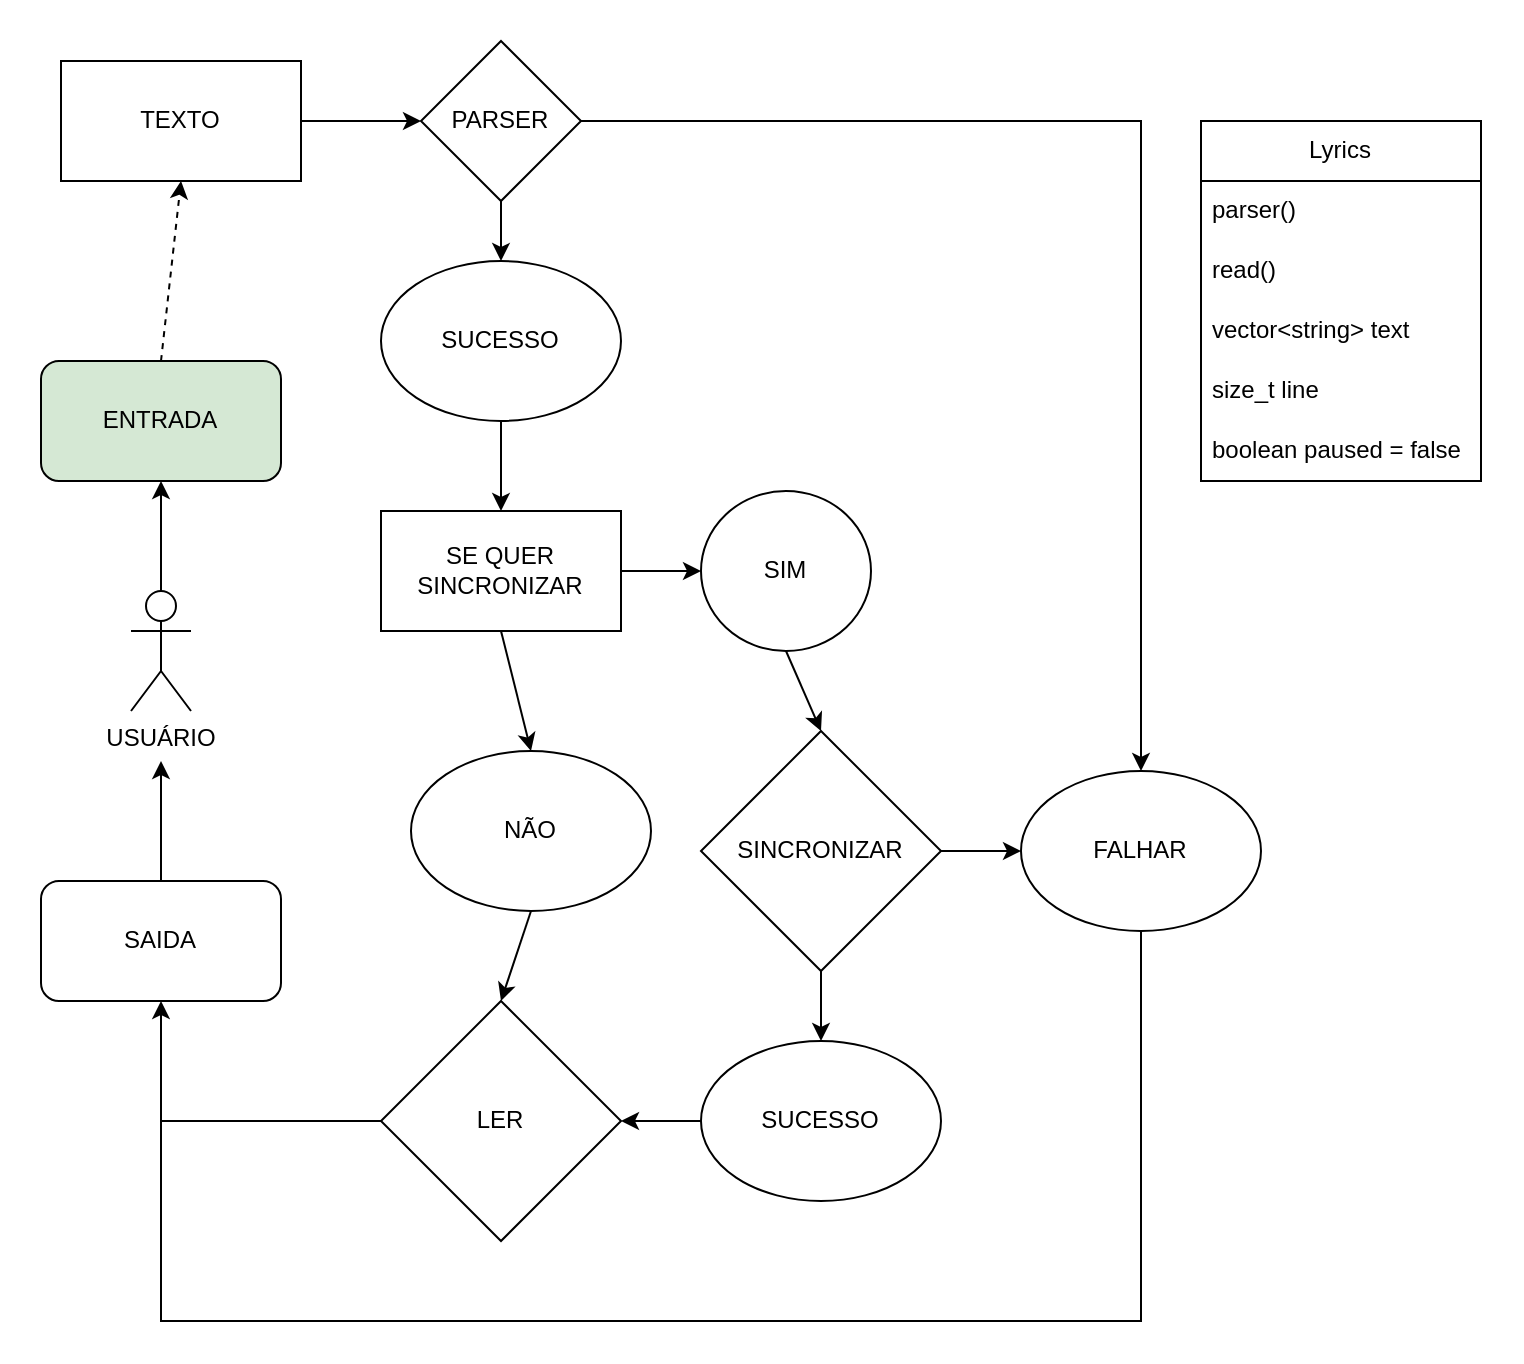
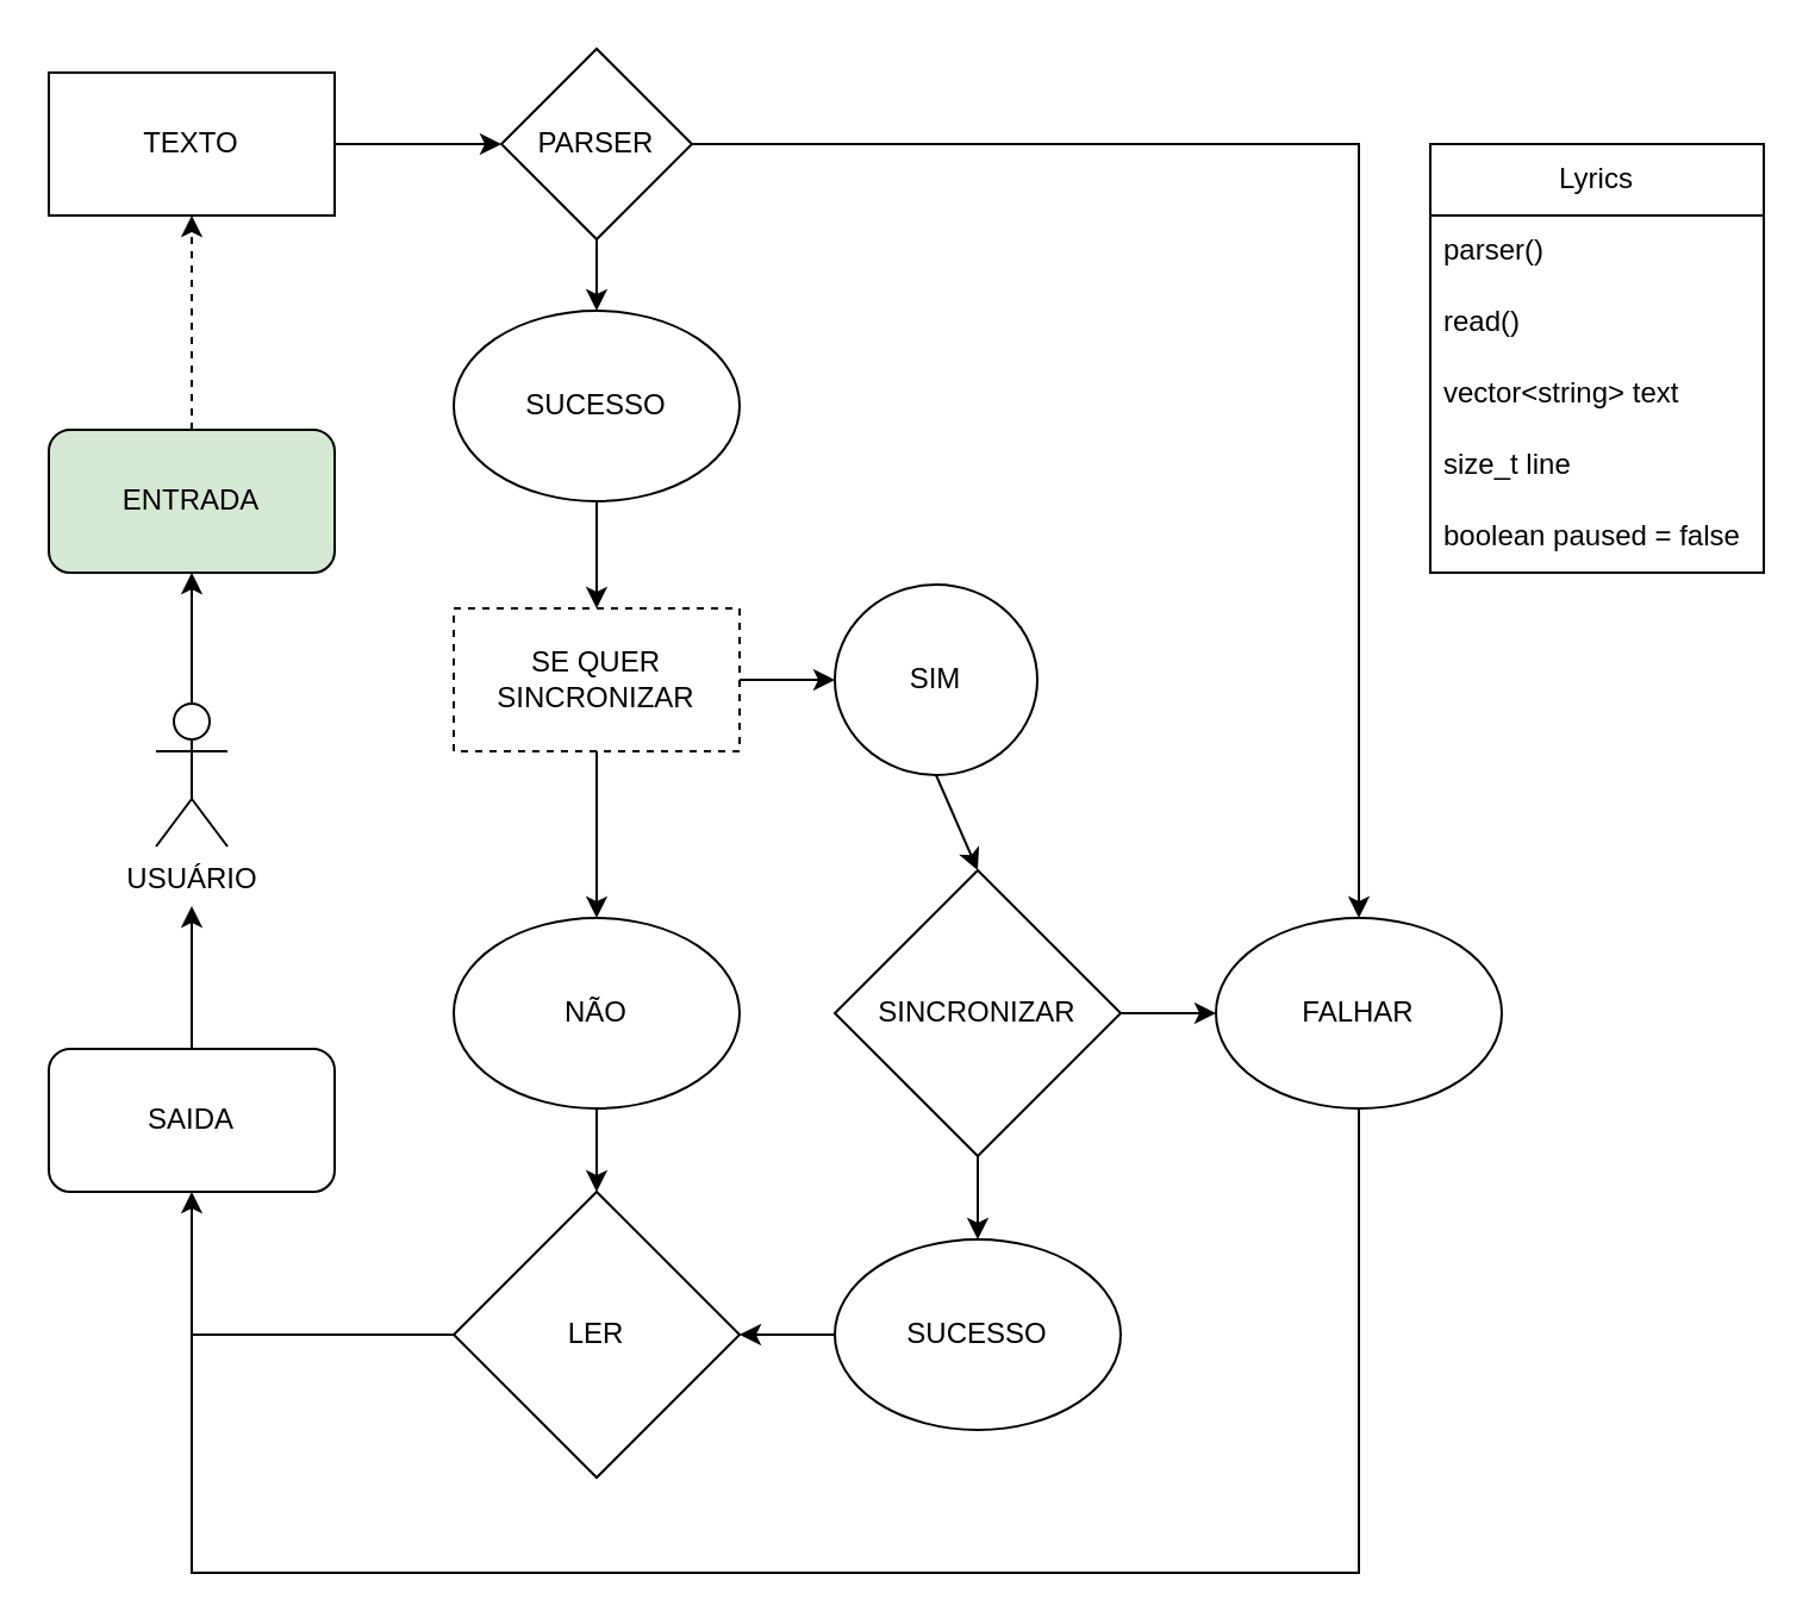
  <mxCell id="0" />
  <mxCell id="1" parent="0" />
- <mxCell id="2" value="TEXTO" style="rounded=0;whiteSpace=wrap;html=1;" parent="1" vertex="1"><mxGeometry x="30" y="30" width="120" height="60" as="geometry" /></mxCell>
+ <mxCell id="2" value="TEXTO" style="rounded=0;whiteSpace=wrap;html=1;" parent="1" vertex="1"><mxGeometry x="20" y="30" width="120" height="60" as="geometry" /></mxCell>
  <mxCell id="3" value="" style="endArrow=classic;html=1;rounded=0;exitX=1;exitY=0.5;exitDx=0;exitDy=0;" parent="1" source="2" target="4" edge="1"><mxGeometry width="50" height="50" relative="1" as="geometry"><mxPoint x="260" y="200" as="sourcePoint" /><mxPoint x="230" y="60" as="targetPoint" /></mxGeometry></mxCell>
  <mxCell id="4" value="PARSER" style="rhombus;whiteSpace=wrap;html=1;" parent="1" vertex="1"><mxGeometry x="210" y="20" width="80" height="80" as="geometry" /></mxCell>
- <mxCell id="5" value="SE QUER SINCRONIZAR" style="rounded=0;whiteSpace=wrap;html=1;" parent="1" vertex="1"><mxGeometry x="190" y="255" width="120" height="60" as="geometry" /></mxCell>
+ <mxCell id="5" value="SE QUER SINCRONIZAR" style="rounded=0;whiteSpace=wrap;html=1;dashed=1;" parent="1" vertex="1"><mxGeometry x="190" y="255" width="120" height="60" as="geometry" /></mxCell>
  <mxCell id="6" value="SIM" style="ellipse;whiteSpace=wrap;html=1;" parent="1" vertex="1"><mxGeometry x="350" y="245" width="85" height="80" as="geometry" /></mxCell>
  <mxCell id="7" value="" style="endArrow=classic;html=1;rounded=0;exitX=0.5;exitY=1;exitDx=0;exitDy=0;entryX=0.5;entryY=0;entryDx=0;entryDy=0;" parent="1" source="4" target="26" edge="1"><mxGeometry width="50" height="50" relative="1" as="geometry"><mxPoint x="310" y="240" as="sourcePoint" /><mxPoint x="350" y="250" as="targetPoint" /></mxGeometry></mxCell>
  <mxCell id="8" value="" style="endArrow=classic;html=1;rounded=0;exitX=0.5;exitY=1;exitDx=0;exitDy=0;entryX=0.5;entryY=0;entryDx=0;entryDy=0;" parent="1" source="6" target="9" edge="1"><mxGeometry width="50" height="50" relative="1" as="geometry"><mxPoint x="90" y="380" as="sourcePoint" /><mxPoint x="410" y="330" as="targetPoint" /></mxGeometry></mxCell>
  <mxCell id="9" value="&lt;div&gt;SINCRONIZAR&lt;/div&gt;" style="rhombus;whiteSpace=wrap;html=1;" parent="1" vertex="1"><mxGeometry x="350" y="365" width="120" height="120" as="geometry" /></mxCell>
  <mxCell id="10" value="USUÁRIO" style="shape=umlActor;verticalLabelPosition=bottom;verticalAlign=top;html=1;outlineConnect=0;" parent="1" vertex="1"><mxGeometry x="65" y="295" width="30" height="60" as="geometry" /></mxCell>
  <mxCell id="11" value="" style="endArrow=classic;html=1;rounded=0;exitX=0.5;exitY=0;exitDx=0;exitDy=0;exitPerimeter=0;" parent="1" source="10" edge="1"><mxGeometry width="50" height="50" relative="1" as="geometry"><mxPoint x="50" y="130" as="sourcePoint" /><mxPoint x="80" y="240" as="targetPoint" /></mxGeometry></mxCell>
- <mxCell id="12" value="NÃO" style="ellipse;whiteSpace=wrap;html=1;" parent="1" vertex="1"><mxGeometry x="205" y="375" width="120" height="80" as="geometry" /></mxCell>
+ <mxCell id="12" value="NÃO" style="ellipse;whiteSpace=wrap;html=1;" parent="1" vertex="1"><mxGeometry x="190" y="385" width="120" height="80" as="geometry" /></mxCell>
  <mxCell id="13" value="" style="endArrow=classic;html=1;rounded=0;exitX=0.5;exitY=1;exitDx=0;exitDy=0;entryX=0.5;entryY=0;entryDx=0;entryDy=0;" parent="1" source="5" target="12" edge="1"><mxGeometry width="50" height="50" relative="1" as="geometry"><mxPoint x="120" y="500" as="sourcePoint" /><mxPoint x="170" y="450" as="targetPoint" /></mxGeometry></mxCell>
  <mxCell id="14" value="" style="endArrow=classic;html=1;rounded=0;exitX=0.5;exitY=1;exitDx=0;exitDy=0;" parent="1" source="12" edge="1"><mxGeometry width="50" height="50" relative="1" as="geometry"><mxPoint x="120" y="530" as="sourcePoint" /><mxPoint x="250" y="500" as="targetPoint" /></mxGeometry></mxCell>
  <mxCell id="15" value="LER" style="rhombus;whiteSpace=wrap;html=1;" parent="1" vertex="1"><mxGeometry x="190" y="500" width="120" height="120" as="geometry" /></mxCell>
  <mxCell id="16" value="" style="endArrow=classic;html=1;rounded=0;exitX=0.5;exitY=0;exitDx=0;exitDy=0;" parent="1" source="23" edge="1"><mxGeometry width="50" height="50" relative="1" as="geometry"><mxPoint x="260" y="530" as="sourcePoint" /><mxPoint x="80" y="380" as="targetPoint" /><Array as="points" /></mxGeometry></mxCell>
  <mxCell id="17" value="FALHAR" style="ellipse;whiteSpace=wrap;html=1;" parent="1" vertex="1"><mxGeometry x="510" y="385" width="120" height="80" as="geometry" /></mxCell>
  <mxCell id="18" value="" style="endArrow=classic;html=1;rounded=0;entryX=0;entryY=0.5;entryDx=0;entryDy=0;exitX=1;exitY=0.5;exitDx=0;exitDy=0;" parent="1" source="9" edge="1"><mxGeometry width="50" height="50" relative="1" as="geometry"><mxPoint x="140" y="260" as="sourcePoint" /><mxPoint x="510" y="425" as="targetPoint" /></mxGeometry></mxCell>
  <mxCell id="19" value="SUCESSO" style="ellipse;whiteSpace=wrap;html=1;" parent="1" vertex="1"><mxGeometry x="350" y="520" width="120" height="80" as="geometry" /></mxCell>
  <mxCell id="20" value="" style="endArrow=classic;html=1;rounded=0;entryX=0.5;entryY=0;entryDx=0;entryDy=0;exitX=0.5;exitY=1;exitDx=0;exitDy=0;" parent="1" source="9" target="19" edge="1"><mxGeometry width="50" height="50" relative="1" as="geometry"><mxPoint x="140" y="520" as="sourcePoint" /><mxPoint x="190" y="470" as="targetPoint" /></mxGeometry></mxCell>
  <mxCell id="21" value="" style="endArrow=classic;html=1;rounded=0;exitX=0;exitY=0.5;exitDx=0;exitDy=0;entryX=1;entryY=0.5;entryDx=0;entryDy=0;" parent="1" source="19" target="15" edge="1"><mxGeometry width="50" height="50" relative="1" as="geometry"><mxPoint x="140" y="520" as="sourcePoint" /><mxPoint x="190" y="470" as="targetPoint" /></mxGeometry></mxCell>
  <mxCell id="22" value="" style="endArrow=classic;html=1;rounded=0;exitX=0;exitY=0.5;exitDx=0;exitDy=0;entryX=0.5;entryY=1;entryDx=0;entryDy=0;" parent="1" source="15" target="23" edge="1"><mxGeometry width="50" height="50" relative="1" as="geometry"><mxPoint x="310" y="560" as="sourcePoint" /><mxPoint x="80" y="460" as="targetPoint" /><Array as="points"><mxPoint x="80" y="560" /></Array></mxGeometry></mxCell>
  <mxCell id="23" value="SAIDA" style="rounded=1;whiteSpace=wrap;html=1;" parent="1" vertex="1"><mxGeometry x="20" y="440" width="120" height="60" as="geometry" /></mxCell>
  <mxCell id="24" value="" style="endArrow=none;html=1;rounded=0;exitX=0.5;exitY=1;exitDx=0;exitDy=0;" parent="1" source="17" edge="1"><mxGeometry width="50" height="50" relative="1" as="geometry"><mxPoint x="690" y="435" as="sourcePoint" /><mxPoint x="80" y="560" as="targetPoint" /><Array as="points"><mxPoint x="570" y="660" /><mxPoint x="80" y="660" /></Array></mxGeometry></mxCell>
  <mxCell id="25" value="" style="endArrow=classic;html=1;rounded=0;exitX=1;exitY=0.5;exitDx=0;exitDy=0;entryX=0.5;entryY=0;entryDx=0;entryDy=0;" parent="1" source="4" edge="1"><mxGeometry width="50" height="50" relative="1" as="geometry"><mxPoint x="330" y="330" as="sourcePoint" /><mxPoint x="570" y="385" as="targetPoint" /><Array as="points"><mxPoint x="380" y="60" /><mxPoint x="570" y="60" /></Array></mxGeometry></mxCell>
  <mxCell id="26" value="SUCESSO" style="ellipse;whiteSpace=wrap;html=1;" parent="1" vertex="1"><mxGeometry x="190" y="130" width="120" height="80" as="geometry" /></mxCell>
  <mxCell id="27" value="" style="endArrow=classic;html=1;rounded=0;exitX=0.5;exitY=1;exitDx=0;exitDy=0;entryX=0.5;entryY=0;entryDx=0;entryDy=0;" parent="1" source="26" target="5" edge="1"><mxGeometry width="50" height="50" relative="1" as="geometry"><mxPoint x="330" y="390" as="sourcePoint" /><mxPoint x="380" y="340" as="targetPoint" /></mxGeometry></mxCell>
  <mxCell id="28" value="" style="endArrow=classic;html=1;rounded=0;exitX=1;exitY=0.5;exitDx=0;exitDy=0;entryX=0;entryY=0.5;entryDx=0;entryDy=0;" parent="1" source="5" target="6" edge="1"><mxGeometry width="50" height="50" relative="1" as="geometry"><mxPoint x="330" y="390" as="sourcePoint" /><mxPoint x="380" y="340" as="targetPoint" /></mxGeometry></mxCell>
  <mxCell id="29" value="Lyrics" style="swimlane;fontStyle=0;childLayout=stackLayout;horizontal=1;startSize=30;horizontalStack=0;resizeParent=1;resizeParentMax=0;resizeLast=0;collapsible=1;marginBottom=0;whiteSpace=wrap;html=1;" parent="1" vertex="1"><mxGeometry x="600" y="60" width="140" height="180" as="geometry" /></mxCell>
  <mxCell id="30" value="parser()" style="text;strokeColor=none;fillColor=none;align=left;verticalAlign=middle;spacingLeft=4;spacingRight=4;overflow=hidden;points=[[0,0.5],[1,0.5]];portConstraint=eastwest;rotatable=0;whiteSpace=wrap;html=1;" parent="29" vertex="1"><mxGeometry y="30" width="140" height="30" as="geometry" /></mxCell>
  <mxCell id="31" value="read()" style="text;strokeColor=none;fillColor=none;align=left;verticalAlign=middle;spacingLeft=4;spacingRight=4;overflow=hidden;points=[[0,0.5],[1,0.5]];portConstraint=eastwest;rotatable=0;whiteSpace=wrap;html=1;" parent="29" vertex="1"><mxGeometry y="60" width="140" height="30" as="geometry" /></mxCell>
  <mxCell id="32" value="vector&amp;lt;string&amp;gt; text" style="text;strokeColor=none;fillColor=none;align=left;verticalAlign=middle;spacingLeft=4;spacingRight=4;overflow=hidden;points=[[0,0.5],[1,0.5]];portConstraint=eastwest;rotatable=0;whiteSpace=wrap;html=1;" parent="29" vertex="1"><mxGeometry y="90" width="140" height="30" as="geometry" /></mxCell>
  <mxCell id="33" value="size_t line" style="text;strokeColor=none;fillColor=none;align=left;verticalAlign=middle;spacingLeft=4;spacingRight=4;overflow=hidden;points=[[0,0.5],[1,0.5]];portConstraint=eastwest;rotatable=0;whiteSpace=wrap;html=1;" parent="29" vertex="1"><mxGeometry y="120" width="140" height="30" as="geometry" /></mxCell>
  <mxCell id="34" value="boolean paused = false" style="text;strokeColor=none;fillColor=none;align=left;verticalAlign=middle;spacingLeft=4;spacingRight=4;overflow=hidden;points=[[0,0.5],[1,0.5]];portConstraint=eastwest;rotatable=0;whiteSpace=wrap;html=1;" parent="29" vertex="1"><mxGeometry y="150" width="140" height="30" as="geometry" /></mxCell>
  <mxCell id="35" value="ENTRADA" style="rounded=1;whiteSpace=wrap;html=1;fillColor=#d5e8d4;" parent="1" vertex="1"><mxGeometry x="20" y="180" width="120" height="60" as="geometry" /></mxCell>
  <mxCell id="36" value="" style="endArrow=classic;html=1;rounded=0;exitX=0.5;exitY=0;exitDx=0;exitDy=0;entryX=0.5;entryY=1;entryDx=0;entryDy=0;dashed=1;" parent="1" source="35" target="2" edge="1"><mxGeometry width="50" height="50" relative="1" as="geometry"><mxPoint x="90" y="305" as="sourcePoint" /><mxPoint x="90" y="170" as="targetPoint" /></mxGeometry></mxCell>
